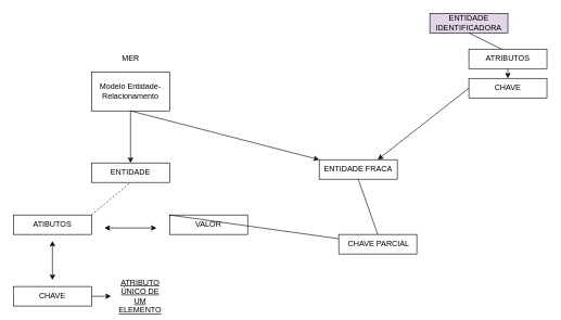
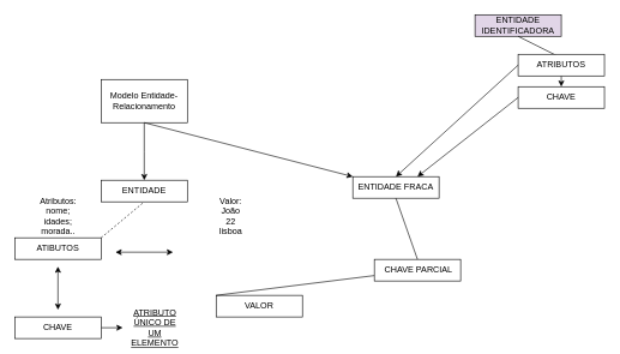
  <mxCell id="0" />
  <mxCell id="1" parent="0" />
  <mxCell id="2" style="edgeStyle=orthogonalEdgeStyle;rounded=0;orthogonalLoop=1;jettySize=auto;html=1;" edge="1" parent="1" source="3"><mxGeometry relative="1" as="geometry"><mxPoint x="200" y="250" as="targetPoint" /></mxGeometry></mxCell>
  <mxCell id="3" value="Modelo Entidade-Relacionamento" style="rounded=0;whiteSpace=wrap;html=1;" vertex="1" parent="1"><mxGeometry x="140" y="110" width="120" height="60" as="geometry" /></mxCell>
- <mxCell id="4" value="MER" style="text;html=1;align=center;verticalAlign=middle;resizable=0;points=[];autosize=1;" vertex="1" parent="1"><mxGeometry x="180" y="80" width="40" height="20" as="geometry" /></mxCell>
  <mxCell id="5" value="ENTIDADE" style="rounded=0;whiteSpace=wrap;html=1;" vertex="1" parent="1"><mxGeometry x="140" y="250" width="120" height="30" as="geometry" /></mxCell>
- <mxCell id="6" value="VALOR" style="rounded=0;whiteSpace=wrap;html=1;" vertex="1" parent="1"><mxGeometry x="260" y="330" width="120" height="30" as="geometry" /></mxCell>
+ <mxCell id="6" value="VALOR" style="rounded=0;whiteSpace=wrap;html=1;" vertex="1" parent="1"><mxGeometry x="300" y="410" width="120" height="30" as="geometry" /></mxCell>
  <mxCell id="7" value="ATIBUTOS" style="rounded=0;whiteSpace=wrap;html=1;" vertex="1" parent="1"><mxGeometry x="20" y="330" width="120" height="30" as="geometry" /></mxCell>
  <mxCell id="8" value="" style="endArrow=none;html=1;entryX=0.5;entryY=1;entryDx=0;entryDy=0;exitX=1;exitY=0;exitDx=0;exitDy=0;dashed=1;" edge="1" parent="1" source="7" target="5"><mxGeometry width="50" height="50" relative="1" as="geometry"><mxPoint x="140" y="340" as="sourcePoint" /><mxPoint x="190" y="290" as="targetPoint" /></mxGeometry></mxCell>
  <mxCell id="9" value="" style="endArrow=none;html=1;exitX=0;exitY=0;exitDx=0;exitDy=0;" edge="1" parent="1" source="6" target="20"><mxGeometry width="50" height="50" relative="1" as="geometry"><mxPoint x="180" y="400" as="sourcePoint" /><mxPoint x="230" y="350" as="targetPoint" /></mxGeometry></mxCell>
  <mxCell id="10" value="" style="endArrow=classic;startArrow=classic;html=1;" edge="1" parent="1"><mxGeometry width="50" height="50" relative="1" as="geometry"><mxPoint x="160" y="350" as="sourcePoint" /><mxPoint x="240" y="350" as="targetPoint" /></mxGeometry></mxCell>
+ <mxCell id="11" value="&lt;div&gt;Atributos:&lt;/div&gt;&lt;div&gt;nome;&lt;/div&gt;&lt;div&gt;idades;&lt;/div&gt;&lt;div&gt;morada..&lt;br&gt;&lt;/div&gt;" style="text;html=1;align=center;verticalAlign=middle;resizable=0;points=[];autosize=1;" vertex="1" parent="1"><mxGeometry x="50" y="270" width="60" height="60" as="geometry" /></mxCell>
+ <mxCell id="12" value="&lt;div&gt;Valor:&lt;/div&gt;&lt;div&gt;João&lt;/div&gt;&lt;div&gt;22&lt;/div&gt;&lt;div&gt;lisboa&lt;br&gt;&lt;/div&gt;" style="text;html=1;align=center;verticalAlign=middle;resizable=0;points=[];autosize=1;" vertex="1" parent="1"><mxGeometry x="300" y="270" width="40" height="60" as="geometry" /></mxCell>
  <mxCell id="13" style="edgeStyle=orthogonalEdgeStyle;rounded=0;orthogonalLoop=1;jettySize=auto;html=1;exitX=1;exitY=0.5;exitDx=0;exitDy=0;" edge="1" parent="1" source="14"><mxGeometry relative="1" as="geometry"><mxPoint x="170" y="455" as="targetPoint" /></mxGeometry></mxCell>
  <mxCell id="14" value="CHAVE" style="rounded=0;whiteSpace=wrap;html=1;" vertex="1" parent="1"><mxGeometry x="20" y="440" width="120" height="30" as="geometry" /></mxCell>
  <mxCell id="15" value="" style="endArrow=classic;startArrow=classic;html=1;" edge="1" parent="1"><mxGeometry width="50" height="50" relative="1" as="geometry"><mxPoint x="80" y="430" as="sourcePoint" /><mxPoint x="80" y="370" as="targetPoint" /></mxGeometry></mxCell>
  <mxCell id="16" value="&lt;u&gt;ATRIBUTO ÚNICO DE UM ELEMENTO&lt;br&gt;&lt;/u&gt;" style="text;html=1;strokeColor=none;fillColor=none;align=center;verticalAlign=middle;whiteSpace=wrap;rounded=0;" vertex="1" parent="1"><mxGeometry x="210" y="450" width="10" height="10" as="geometry" /></mxCell>
  <mxCell id="17" value="ENTIDADE FRACA" style="rounded=0;whiteSpace=wrap;html=1;" vertex="1" parent="1"><mxGeometry x="490" y="245" width="120" height="30" as="geometry" /></mxCell>
  <mxCell id="18" value="" style="endArrow=classic;html=1;entryX=0;entryY=0;entryDx=0;entryDy=0;" edge="1" parent="1" target="17"><mxGeometry width="50" height="50" relative="1" as="geometry"><mxPoint x="200" y="170" as="sourcePoint" /><mxPoint x="360" y="180" as="targetPoint" /></mxGeometry></mxCell>
  <mxCell id="19" value="" style="endArrow=none;html=1;entryX=0.5;entryY=1;entryDx=0;entryDy=0;" edge="1" parent="1" target="17"><mxGeometry width="50" height="50" relative="1" as="geometry"><mxPoint x="580" y="360" as="sourcePoint" /><mxPoint x="610" y="300" as="targetPoint" /></mxGeometry></mxCell>
  <mxCell id="20" value="&amp;nbsp;CHAVE PARCIAL" style="rounded=0;whiteSpace=wrap;html=1;" vertex="1" parent="1"><mxGeometry x="520" y="360" width="120" height="30" as="geometry" /></mxCell>
  <mxCell id="21" value="ENTIDADE IDENTIFICADORA" style="rounded=0;whiteSpace=wrap;html=1;fillColor=#e1d5e7;" vertex="1" parent="1"><mxGeometry x="660" y="20" width="120" height="30" as="geometry" /></mxCell>
  <mxCell id="22" value="" style="endArrow=none;html=1;entryX=0.5;entryY=1;entryDx=0;entryDy=0;" edge="1" parent="1" target="21"><mxGeometry width="50" height="50" relative="1" as="geometry"><mxPoint x="780" y="80" as="sourcePoint" /><mxPoint x="770" y="60" as="targetPoint" /></mxGeometry></mxCell>
  <mxCell id="23" value="CHAVE" style="rounded=0;whiteSpace=wrap;html=1;" vertex="1" parent="1"><mxGeometry x="720" y="120" width="120" height="30" as="geometry" /></mxCell>
  <mxCell id="24" style="edgeStyle=orthogonalEdgeStyle;rounded=0;orthogonalLoop=1;jettySize=auto;html=1;exitX=0.5;exitY=1;exitDx=0;exitDy=0;entryX=0.5;entryY=0;entryDx=0;entryDy=0;" edge="1" parent="1" source="25" target="23"><mxGeometry relative="1" as="geometry" /></mxCell>
  <mxCell id="25" value="ATRIBUTOS" style="rounded=0;whiteSpace=wrap;html=1;" vertex="1" parent="1"><mxGeometry x="720" y="75" width="120" height="30" as="geometry" /></mxCell>
+ <mxCell id="26" value="" style="endArrow=classic;html=1;entryX=0.5;entryY=0;entryDx=0;entryDy=0;exitX=0;exitY=0.5;exitDx=0;exitDy=0;" edge="1" parent="1" source="25" target="17"><mxGeometry width="50" height="50" relative="1" as="geometry"><mxPoint x="690" y="120" as="sourcePoint" /><mxPoint x="720" y="90" as="targetPoint" /></mxGeometry></mxCell>
  <mxCell id="27" value="" style="endArrow=classic;html=1;entryX=0.75;entryY=0;entryDx=0;entryDy=0;exitX=0;exitY=0.5;exitDx=0;exitDy=0;" edge="1" parent="1" source="23" target="17"><mxGeometry width="50" height="50" relative="1" as="geometry"><mxPoint x="640" y="250" as="sourcePoint" /><mxPoint x="690" y="200" as="targetPoint" /></mxGeometry></mxCell>
